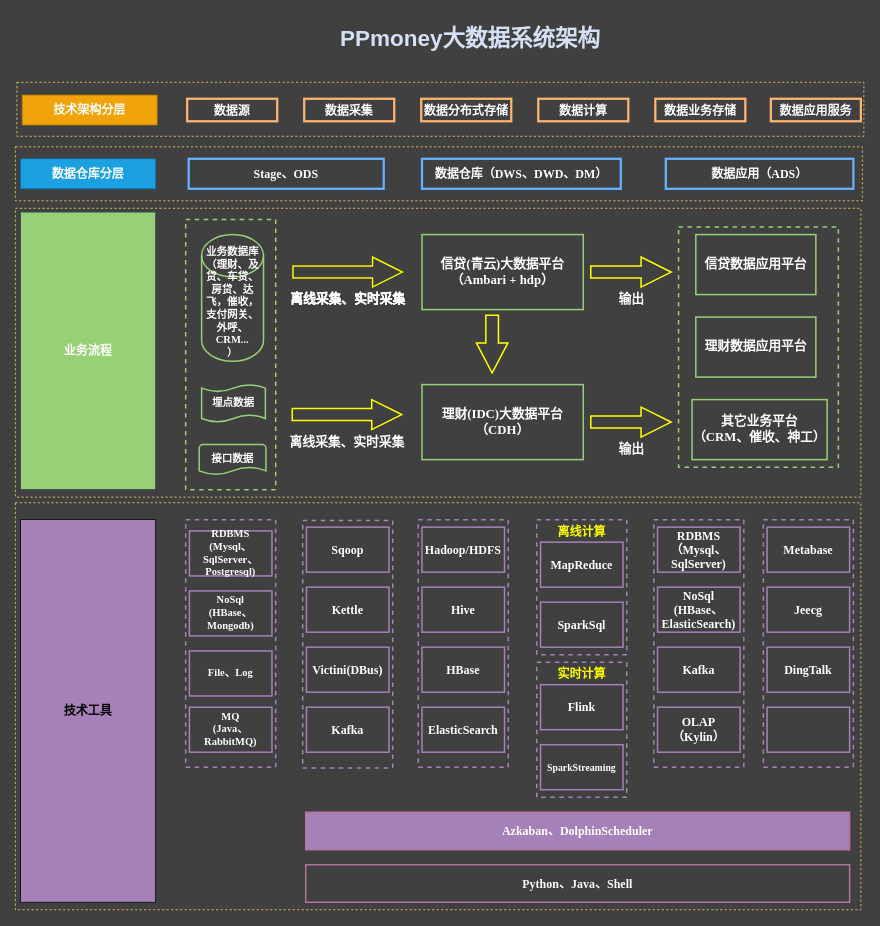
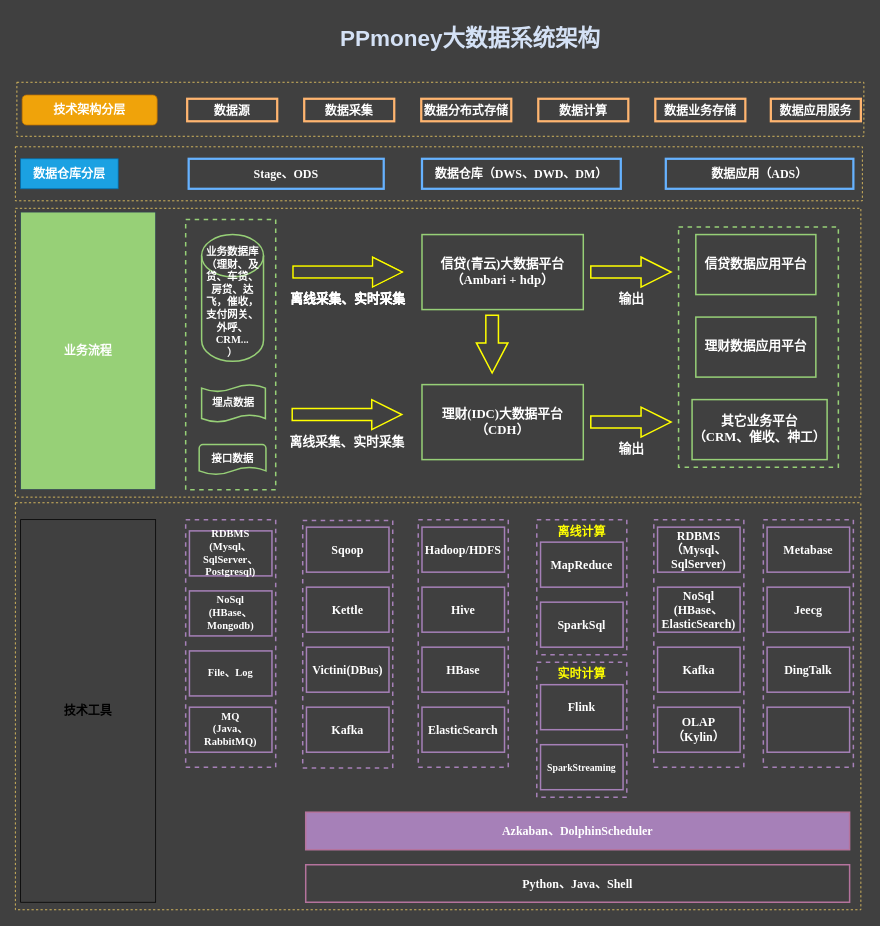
  <mxCell id="0" />
  <mxCell id="1" parent="0" />
  <mxCell id="2" value="" style="rounded=0;whiteSpace=wrap;html=1;fontFamily=Tahoma;fontSize=16;dashed=1;fontStyle=1;fillColor=#404040;strokeColor=#FFD966;" vertex="1" parent="1"><mxGeometry x="22" y="109" width="1129" height="72" as="geometry" /></mxCell>
  <mxCell id="3" value="" style="rounded=0;whiteSpace=wrap;html=1;fontFamily=Tahoma;fontSize=16;dashed=1;fontStyle=1;fillColor=#404040;strokeColor=#FFD966;" vertex="1" parent="1"><mxGeometry x="20" y="195" width="1129" height="72" as="geometry" /></mxCell>
  <mxCell id="4" value="" style="rounded=0;whiteSpace=wrap;html=1;fontFamily=Tahoma;fontSize=16;dashed=1;fontStyle=1;fillColor=#404040;strokeColor=#FFD966;" vertex="1" parent="1"><mxGeometry x="20" y="669.5" width="1127" height="542.5" as="geometry" /></mxCell>
  <mxCell id="5" value="" style="rounded=0;whiteSpace=wrap;html=1;fontFamily=Tahoma;fontSize=16;dashed=1;fontStyle=1;fillColor=#404040;strokeColor=#FFD966;" vertex="1" parent="1"><mxGeometry x="20" y="277" width="1127" height="385" as="geometry" /></mxCell>
  <mxCell id="6" value="" style="rounded=0;whiteSpace=wrap;html=1;fontFamily=Tahoma;fontSize=17;fontStyle=1;strokeWidth=2;dashed=1;strokeColor=#97D077;fillColor=#404040;fontColor=#FFFFFF;" vertex="1" parent="1"><mxGeometry x="904" y="302" width="213" height="320" as="geometry" /></mxCell>
  <mxCell id="7" value="实时计算" style="rounded=0;whiteSpace=wrap;html=1;fontFamily=Tahoma;fontSize=16;verticalAlign=top;fontStyle=1;dashed=1;strokeWidth=2;strokeColor=#A680B8;fillColor=#404040;fontColor=#FFFF00;" vertex="1" parent="1"><mxGeometry x="715" y="882" width="120" height="180" as="geometry" /></mxCell>
  <mxCell id="8" value="数据源" style="text;whiteSpace=wrap;html=1;strokeColor=#FFB570;fontSize=16;align=center;flipH=1;fontStyle=1;strokeWidth=3;fontColor=#FFFFFF;" vertex="1" parent="1"><mxGeometry x="249" width="120" height="30" as="geometry" y="131" /></mxCell>
  <mxCell id="9" value="数据采集" style="text;whiteSpace=wrap;html=1;strokeColor=#FFB570;fontSize=16;align=center;flipH=1;fontStyle=1;strokeWidth=3;fontColor=#FFFFFF;" vertex="1" parent="1"><mxGeometry x="405" width="120" height="30" as="geometry" y="131" /></mxCell>
  <mxCell id="10" value="数据分布式存储" style="text;whiteSpace=wrap;html=1;strokeColor=#FFB570;fontSize=16;align=center;flipH=1;fontStyle=1;strokeWidth=3;fontColor=#FFFFFF;" vertex="1" parent="1"><mxGeometry x="561" width="120" height="30" as="geometry" y="131" /></mxCell>
  <mxCell id="11" value="数据计算" style="text;whiteSpace=wrap;html=1;strokeColor=#FFB570;fontSize=16;align=center;flipH=1;fontStyle=1;strokeWidth=3;fontColor=#FFFFFF;" vertex="1" parent="1"><mxGeometry x="717" width="120" height="30" as="geometry" y="131" /></mxCell>
  <mxCell id="12" value="数据业务存储" style="text;whiteSpace=wrap;html=1;strokeColor=#FFB570;fontSize=16;align=center;flipH=1;fontStyle=1;strokeWidth=3;fontColor=#FFFFFF;" vertex="1" parent="1"><mxGeometry x="873" width="120" height="30" as="geometry" y="131" /></mxCell>
  <mxCell id="13" value="数据应用服务" style="text;whiteSpace=wrap;html=1;strokeColor=#FFB570;fontSize=16;align=center;flipH=1;fontStyle=1;strokeWidth=3;fontColor=#FFFFFF;" vertex="1" parent="1"><mxGeometry x="1027" width="120" height="30" as="geometry" y="131" /></mxCell>
  <mxCell id="14" value="" style="rounded=0;whiteSpace=wrap;html=1;fontFamily=Tahoma;fontSize=16;dashed=1;fontStyle=1;strokeWidth=2;strokeColor=#97D077;fillColor=#404040;fontColor=#FFFFFF;" vertex="1" parent="1"><mxGeometry x="247" y="292" width="120" height="360" as="geometry" /></mxCell>
  <mxCell id="15" value="Stage、ODS" style="rounded=0;whiteSpace=wrap;html=1;fontFamily=Tahoma;fontSize=16;fontStyle=1;strokeColor=#66B2FF;strokeWidth=3;fillColor=#404040;fontColor=#FFFFFF;" vertex="1" parent="1"><mxGeometry x="251" y="211" width="260" height="40" as="geometry" /></mxCell>
  <mxCell id="16" value="业务数据库&lt;br style=&quot;font-size: 14px;&quot;&gt;（理财、及贷、车贷、房贷、达飞，催收，支付网关、外呼、CRM...&lt;br style=&quot;font-size: 14px;&quot;&gt;）" style="strokeWidth=2;html=1;shape=mxgraph.flowchart.database;whiteSpace=wrap;fontFamily=Tahoma;fontSize=14;verticalAlign=bottom;fontStyle=1;fillColor=#404040;fontColor=#FFFFFF;strokeColor=#97D077;" vertex="1" parent="1"><mxGeometry x="268.25" y="312" width="82.5" height="169" as="geometry" /></mxCell>
  <mxCell id="17" value="埋点数据" style="shape=tape;whiteSpace=wrap;html=1;strokeWidth=2;size=0.19;fontFamily=Tahoma;fontSize=14;fontStyle=1;fillColor=#404040;fontColor=#FFFFFF;strokeColor=#97D077;" vertex="1" parent="1"><mxGeometry x="268.25" y="512" width="85" height="50" as="geometry" /></mxCell>
  <mxCell id="18" value="接口数据" style="strokeWidth=2;html=1;shape=mxgraph.flowchart.document2;whiteSpace=wrap;size=0.25;fontFamily=Tahoma;fontSize=14;verticalAlign=middle;fontStyle=1;fillColor=#404040;fontColor=#FFFFFF;strokeColor=#97D077;" vertex="1" parent="1"><mxGeometry x="265" y="592" width="89" height="40" as="geometry" /></mxCell>
  <mxCell id="19" value="" style="rounded=0;whiteSpace=wrap;html=1;fontFamily=Tahoma;fontSize=16;fontStyle=1;dashed=1;strokeWidth=2;strokeColor=#A680B8;fillColor=#404040;fontColor=#FFFFFF;" vertex="1" parent="1"><mxGeometry x="557" y="692" width="120" height="330" as="geometry" /></mxCell>
  <mxCell id="20" value="Hadoop/HDFS" style="rounded=0;whiteSpace=wrap;html=1;fontFamily=Tahoma;fontSize=16;fontStyle=1;strokeWidth=2;strokeColor=#A680B8;fillColor=#404040;fontColor=#FFFFFF;" vertex="1" parent="1"><mxGeometry x="562" y="702" width="110" height="60" as="geometry" /></mxCell>
  <mxCell id="21" value="Hive" style="rounded=0;whiteSpace=wrap;html=1;fontFamily=Tahoma;fontSize=16;fontStyle=1;strokeWidth=2;strokeColor=#A680B8;fillColor=#404040;fontColor=#FFFFFF;" vertex="1" parent="1"><mxGeometry x="562" y="782" width="110" height="60" as="geometry" /></mxCell>
  <mxCell id="22" value="HBase" style="rounded=0;whiteSpace=wrap;html=1;fontFamily=Tahoma;fontSize=16;fontStyle=1;strokeWidth=2;strokeColor=#A680B8;fillColor=#404040;fontColor=#FFFFFF;" vertex="1" parent="1"><mxGeometry x="562" y="862" width="110" height="60" as="geometry" /></mxCell>
  <mxCell id="23" value="ElasticSearch" style="rounded=0;whiteSpace=wrap;html=1;fontFamily=Tahoma;fontSize=16;fontStyle=1;strokeWidth=2;strokeColor=#A680B8;fillColor=#404040;fontColor=#FFFFFF;" vertex="1" parent="1"><mxGeometry x="562" y="942" width="110" height="60" as="geometry" /></mxCell>
  <mxCell id="24" value="业务流程" style="rounded=0;whiteSpace=wrap;html=1;fontFamily=Tahoma;fontSize=16;fontStyle=1;fillColor=#97D077;strokeColor=#314354;fontColor=#ffffff;" vertex="1" parent="1"><mxGeometry x="27" y="282" width="180" height="370" as="geometry" /></mxCell>
- <mxCell id="25" value="技术工具" style="rounded=0;whiteSpace=wrap;html=1;fontFamily=Tahoma;fontSize=16;fontStyle=1;fillColor=#A680B8;" vertex="1" parent="1"><mxGeometry x="27" y="692" width="180" height="510" as="geometry" /></mxCell>
- <mxCell id="26" value="数据仓库分层" style="rounded=0;whiteSpace=wrap;html=1;fontFamily=Tahoma;fontSize=16;strokeColor=#006EAF;fontStyle=1;fillColor=#1ba1e2;fontColor=#FFFFFF;" vertex="1" parent="1"><mxGeometry x="27" y="211" width="180" height="40" as="geometry" /></mxCell>
- <mxCell id="27" value="技术架构分层" style="rounded=0;whiteSpace=wrap;html=1;fontFamily=Tahoma;fontSize=16;strokeColor=#BD7000;fontStyle=1;fillColor=#f0a30a;fontColor=#FFFFFF;" vertex="1" parent="1"><mxGeometry x="29" y="126" width="180" height="40" as="geometry" /></mxCell>
+ <mxCell id="25" value="技术工具" style="rounded=0;whiteSpace=wrap;html=1;fontFamily=Tahoma;fontSize=16;fontStyle=1;fillColor=#404040;" vertex="1" parent="1"><mxGeometry x="27" y="692" width="180" height="510" as="geometry" /></mxCell>
+ <mxCell id="26" value="数据仓库分层" style="rounded=0;whiteSpace=wrap;html=1;fontFamily=Tahoma;fontSize=16;strokeColor=#006EAF;fontStyle=1;fillColor=#1ba1e2;fontColor=#FFFFFF;" vertex="1" parent="1"><mxGeometry x="27" y="211" width="130" height="40" as="geometry" /></mxCell>
+ <mxCell id="27" value="技术架构分层" style="whiteSpace=wrap;html=1;fontFamily=Tahoma;fontSize=16;strokeColor=#BD7000;fontStyle=1;fillColor=#f0a30a;fontColor=#FFFFFF;rounded=1;" vertex="1" parent="1"><mxGeometry x="29" y="126" width="180" height="40" as="geometry" /></mxCell>
  <mxCell id="28" value="数据仓库（DWS、DWD、DM）" style="rounded=0;whiteSpace=wrap;html=1;fontFamily=Tahoma;fontSize=16;fontStyle=1;strokeColor=#66B2FF;strokeWidth=3;fillColor=#404040;fontColor=#FFFFFF;" vertex="1" parent="1"><mxGeometry x="562" y="211" width="265" height="40" as="geometry" /></mxCell>
  <mxCell id="29" value="数据应用（ADS）" style="rounded=0;whiteSpace=wrap;html=1;fontFamily=Tahoma;fontSize=16;fontStyle=1;strokeColor=#66B2FF;strokeWidth=3;fillColor=#404040;fontColor=#FFFFFF;" vertex="1" parent="1"><mxGeometry x="887" y="211" width="250" height="40" as="geometry" /></mxCell>
  <mxCell id="30" value="" style="rounded=0;whiteSpace=wrap;html=1;fontFamily=Tahoma;fontSize=14;fontStyle=1;dashed=1;strokeWidth=2;strokeColor=#A680B8;fillColor=#404040;fontColor=#FFFFFF;" vertex="1" parent="1"><mxGeometry x="247" y="692" width="120" height="330" as="geometry" /></mxCell>
  <mxCell id="31" value="RDBMS&lt;br style=&quot;font-size: 14px;&quot;&gt;(Mysql、SqlServer、Postgresql)" style="rounded=0;whiteSpace=wrap;html=1;fontFamily=Tahoma;fontSize=14;fontStyle=1;strokeWidth=2;strokeColor=#A680B8;fillColor=#404040;fontColor=#FFFFFF;" vertex="1" parent="1"><mxGeometry x="252" y="707" width="110" height="60" as="geometry" /></mxCell>
  <mxCell id="32" value="NoSql&lt;br style=&quot;font-size: 14px;&quot;&gt;(HBase、Mongodb)" style="rounded=0;whiteSpace=wrap;html=1;fontFamily=Tahoma;fontSize=14;fontStyle=1;strokeWidth=2;strokeColor=#A680B8;fillColor=#404040;fontColor=#FFFFFF;" vertex="1" parent="1"><mxGeometry x="252" y="787" width="110" height="60" as="geometry" /></mxCell>
  <mxCell id="33" value="File、Log" style="rounded=0;whiteSpace=wrap;html=1;fontFamily=Tahoma;fontSize=14;fontStyle=1;strokeWidth=2;strokeColor=#A680B8;fillColor=#404040;fontColor=#FFFFFF;" vertex="1" parent="1"><mxGeometry x="252" y="867" width="110" height="60" as="geometry" /></mxCell>
  <mxCell id="34" value="MQ&lt;br style=&quot;font-size: 14px;&quot;&gt;(Java、RabbitMQ)" style="rounded=0;whiteSpace=wrap;html=1;fontFamily=Tahoma;fontSize=14;fontStyle=1;strokeWidth=2;strokeColor=#A680B8;fillColor=#404040;fontColor=#FFFFFF;" vertex="1" parent="1"><mxGeometry x="252" y="942" width="110" height="60" as="geometry" /></mxCell>
  <mxCell id="35" value="信贷(青云)大数据平台&lt;br style=&quot;font-size: 17px;&quot;&gt;（Ambari + hdp）" style="rounded=0;whiteSpace=wrap;html=1;fontFamily=Tahoma;fontSize=17;fontStyle=1;strokeWidth=2;strokeColor=#97D077;fillColor=#404040;fontColor=#FFFFFF;" vertex="1" parent="1"><mxGeometry x="562" y="312" width="215" height="100" as="geometry" /></mxCell>
  <mxCell id="36" value="理财(IDC)大数据平台&lt;br style=&quot;font-size: 17px;&quot;&gt;（CDH）" style="rounded=0;whiteSpace=wrap;html=1;fontFamily=Tahoma;fontSize=17;fontStyle=1;strokeWidth=2;strokeColor=#97D077;fillColor=#404040;fontColor=#FFFFFF;" vertex="1" parent="1"><mxGeometry x="562" y="512" width="215" height="100" as="geometry" /></mxCell>
  <mxCell id="37" value="离线采集、实时采集" style="verticalLabelPosition=bottom;verticalAlign=top;html=1;strokeWidth=2;shape=mxgraph.arrows2.arrow;dy=0.6;dx=40;notch=0;fontFamily=Tahoma;fontSize=17;fontStyle=1;fillColor=#404040;fontColor=#FFFFFF;" vertex="1" parent="1"><mxGeometry x="390" y="342" width="146" height="40" as="geometry" /></mxCell>
  <mxCell id="38" value="" style="rounded=0;whiteSpace=wrap;html=1;fontFamily=Tahoma;fontSize=16;fontStyle=1;dashed=1;strokeWidth=2;strokeColor=#A680B8;fillColor=#404040;fontColor=#FFFFFF;" vertex="1" parent="1"><mxGeometry x="403" y="693" width="120" height="330" as="geometry" /></mxCell>
  <mxCell id="39" value="Sqoop" style="rounded=0;whiteSpace=wrap;html=1;fontFamily=Tahoma;fontSize=16;fontStyle=1;strokeWidth=2;strokeColor=#A680B8;fillColor=#404040;fontColor=#FFFFFF;" vertex="1" parent="1"><mxGeometry x="408" y="702" width="110" height="60" as="geometry" /></mxCell>
  <mxCell id="40" value="Kettle" style="rounded=0;whiteSpace=wrap;html=1;fontFamily=Tahoma;fontSize=16;fontStyle=1;strokeWidth=2;strokeColor=#A680B8;fillColor=#404040;fontColor=#FFFFFF;" vertex="1" parent="1"><mxGeometry x="408" y="782" width="110" height="60" as="geometry" /></mxCell>
  <mxCell id="41" value="Victini(DBus)" style="rounded=0;whiteSpace=wrap;html=1;fontFamily=Tahoma;fontSize=16;fontStyle=1;strokeWidth=2;strokeColor=#A680B8;fillColor=#404040;fontColor=#FFFFFF;" vertex="1" parent="1"><mxGeometry x="408" y="862" width="110" height="60" as="geometry" /></mxCell>
  <mxCell id="42" value="Kafka" style="rounded=0;whiteSpace=wrap;html=1;fontFamily=Tahoma;fontSize=16;fontStyle=1;strokeWidth=2;strokeColor=#A680B8;fillColor=#404040;fontColor=#FFFFFF;" vertex="1" parent="1"><mxGeometry x="408" y="942" width="110" height="60" as="geometry" /></mxCell>
  <mxCell id="43" value="离线计算" style="rounded=0;whiteSpace=wrap;html=1;fontFamily=Tahoma;fontSize=16;verticalAlign=top;fontStyle=1;dashed=1;strokeWidth=2;strokeColor=#A680B8;fillColor=#404040;fontColor=#FFFF00;" vertex="1" parent="1"><mxGeometry x="715" y="692" width="120" height="180" as="geometry" /></mxCell>
  <mxCell id="44" value="MapReduce" style="rounded=0;whiteSpace=wrap;html=1;fontFamily=Tahoma;fontSize=16;fontStyle=1;strokeWidth=2;strokeColor=#A680B8;fillColor=#404040;fontColor=#FFFFFF;" vertex="1" parent="1"><mxGeometry x="720" y="722" width="110" height="60" as="geometry" /></mxCell>
  <mxCell id="45" value="SparkSql" style="rounded=0;whiteSpace=wrap;html=1;fontFamily=Tahoma;fontSize=16;fontStyle=1;strokeWidth=2;strokeColor=#A680B8;fillColor=#404040;fontColor=#FFFFFF;" vertex="1" parent="1"><mxGeometry x="720" y="802" width="110" height="60" as="geometry" /></mxCell>
  <mxCell id="46" value="Flink" style="rounded=0;whiteSpace=wrap;html=1;fontFamily=Tahoma;fontSize=16;fontStyle=1;strokeWidth=2;strokeColor=#A680B8;fillColor=#404040;fontColor=#FFFFFF;" vertex="1" parent="1"><mxGeometry x="720" y="912" width="110" height="60" as="geometry" /></mxCell>
  <mxCell id="47" value="SparkStreaming" style="rounded=0;whiteSpace=wrap;html=1;fontFamily=Tahoma;fontSize=13;fontStyle=1;strokeWidth=2;strokeColor=#A680B8;fillColor=#404040;fontColor=#FFFFFF;" vertex="1" parent="1"><mxGeometry x="720" y="992" width="110" height="60" as="geometry" /></mxCell>
  <mxCell id="48" value="" style="verticalLabelPosition=bottom;verticalAlign=top;html=1;strokeWidth=2;shape=mxgraph.arrows2.arrow;dy=0.6;dx=40;notch=0;fontFamily=Tahoma;fontSize=17;rotation=90;fontStyle=1;fillColor=#404040;fontColor=#FFFFFF;strokeColor=#FFFF00;" vertex="1" parent="1"><mxGeometry x="617" y="437" width="77" height="42" as="geometry" /></mxCell>
  <mxCell id="49" value="离线采集、实时采集" style="verticalLabelPosition=bottom;verticalAlign=top;html=1;strokeWidth=2;shape=mxgraph.arrows2.arrow;dy=0.6;dx=40;notch=0;fontFamily=Tahoma;fontSize=17;fontStyle=1;strokeColor=#FFFF00;fillColor=#404040;fontColor=#FFFFFF;" vertex="1" parent="1"><mxGeometry x="389" y="532" width="146" height="40" as="geometry" /></mxCell>
  <mxCell id="50" value="Azkaban、DolphinScheduler" style="rounded=0;whiteSpace=wrap;html=1;fontFamily=Tahoma;fontSize=16;fontStyle=1;strokeColor=#B5739D;strokeWidth=2;fillColor=#a680b8;fontColor=#FFFFFF;" vertex="1" parent="1"><mxGeometry x="407" y="1082" width="725" height="50" as="geometry" /></mxCell>
  <mxCell id="51" value="信贷数据应用平台" style="rounded=0;whiteSpace=wrap;html=1;fontFamily=Tahoma;fontSize=17;fontStyle=1;strokeWidth=2;strokeColor=#97D077;fillColor=#404040;fontColor=#FFFFFF;" vertex="1" parent="1"><mxGeometry x="927" y="312" width="160" height="80" as="geometry" /></mxCell>
  <mxCell id="52" value="理财数据应用平台" style="rounded=0;whiteSpace=wrap;html=1;fontFamily=Tahoma;fontSize=17;fontStyle=1;strokeWidth=2;strokeColor=#97D077;fillColor=#404040;fontColor=#FFFFFF;" vertex="1" parent="1"><mxGeometry x="927" y="422" width="160" height="80" as="geometry" /></mxCell>
  <mxCell id="53" value="" style="rounded=0;whiteSpace=wrap;html=1;fontFamily=Tahoma;fontSize=16;fontStyle=1;dashed=1;strokeWidth=2;strokeColor=#A680B8;fillColor=#404040;fontColor=#FFFFFF;" vertex="1" parent="1"><mxGeometry x="1017" y="692" width="120" height="330" as="geometry" /></mxCell>
  <mxCell id="54" value="Metabase" style="rounded=0;whiteSpace=wrap;html=1;fontFamily=Tahoma;fontSize=16;fontStyle=1;strokeWidth=2;strokeColor=#A680B8;fillColor=#404040;fontColor=#FFFFFF;" vertex="1" parent="1"><mxGeometry x="1022" y="702" width="110" height="60" as="geometry" /></mxCell>
  <mxCell id="55" value="Jeecg" style="rounded=0;whiteSpace=wrap;html=1;fontFamily=Tahoma;fontSize=16;fontStyle=1;strokeWidth=2;strokeColor=#A680B8;fillColor=#404040;fontColor=#FFFFFF;" vertex="1" parent="1"><mxGeometry x="1022" y="782" width="110" height="60" as="geometry" /></mxCell>
  <mxCell id="56" value="DingTalk" style="rounded=0;whiteSpace=wrap;html=1;fontFamily=Tahoma;fontSize=16;fontStyle=1;strokeWidth=2;strokeColor=#A680B8;fillColor=#404040;fontColor=#FFFFFF;" vertex="1" parent="1"><mxGeometry x="1022" y="862" width="110" height="60" as="geometry" /></mxCell>
  <mxCell id="57" value="" style="rounded=0;whiteSpace=wrap;html=1;fontFamily=Tahoma;fontSize=16;fontStyle=1;strokeWidth=2;strokeColor=#A680B8;fillColor=#404040;fontColor=#FFFFFF;" vertex="1" parent="1"><mxGeometry x="1022" y="942" width="110" height="60" as="geometry" /></mxCell>
  <mxCell id="58" value="" style="rounded=0;whiteSpace=wrap;html=1;fontFamily=Tahoma;fontSize=16;fontStyle=1;dashed=1;strokeWidth=2;strokeColor=#A680B8;fillColor=#404040;fontColor=#FFFFFF;" vertex="1" parent="1"><mxGeometry x="871" y="692" width="120" height="330" as="geometry" /></mxCell>
  <mxCell id="59" value="RDBMS&lt;br style=&quot;font-size: 16px;&quot;&gt;（Mysql、SqlServer)" style="rounded=0;whiteSpace=wrap;html=1;fontFamily=Tahoma;fontSize=16;fontStyle=1;strokeWidth=2;strokeColor=#A680B8;fillColor=#404040;fontColor=#FFFFFF;" vertex="1" parent="1"><mxGeometry x="876" y="702" width="110" height="60" as="geometry" /></mxCell>
  <mxCell id="60" value="NoSql&lt;br style=&quot;font-size: 16px;&quot;&gt;(HBase、ElasticSearch)" style="rounded=0;whiteSpace=wrap;html=1;fontFamily=Tahoma;fontSize=16;fontStyle=1;strokeWidth=2;strokeColor=#A680B8;fillColor=#404040;fontColor=#FFFFFF;" vertex="1" parent="1"><mxGeometry x="876" y="782" width="110" height="60" as="geometry" /></mxCell>
  <mxCell id="61" value="Kafka" style="rounded=0;whiteSpace=wrap;html=1;fontFamily=Tahoma;fontSize=16;fontStyle=1;strokeWidth=2;strokeColor=#A680B8;fillColor=#404040;fontColor=#FFFFFF;" vertex="1" parent="1"><mxGeometry x="876" y="862" width="110" height="60" as="geometry" /></mxCell>
  <mxCell id="62" value="输出" style="verticalLabelPosition=bottom;verticalAlign=top;html=1;strokeWidth=2;shape=mxgraph.arrows2.arrow;dy=0.6;dx=40;notch=0;fontFamily=Tahoma;fontSize=17;fontStyle=1;strokeColor=#FFFF00;fillColor=#404040;fontColor=#FFFFFF;" vertex="1" parent="1"><mxGeometry x="787" y="342" width="107" height="40" as="geometry" /></mxCell>
  <mxCell id="63" value="其它业务平台&lt;br&gt;（CRM、催收、神工）" style="rounded=0;whiteSpace=wrap;html=1;fontFamily=Tahoma;fontSize=17;fontStyle=1;strokeWidth=2;strokeColor=#97D077;fillColor=#404040;fontColor=#FFFFFF;" vertex="1" parent="1"><mxGeometry x="922" y="532" width="180" height="80" as="geometry" /></mxCell>
  <mxCell id="64" value="输出" style="verticalLabelPosition=bottom;verticalAlign=top;html=1;strokeWidth=2;shape=mxgraph.arrows2.arrow;dy=0.6;dx=40;notch=0;fontFamily=Tahoma;fontSize=17;fontStyle=1;strokeColor=#FFFF00;fillColor=#404040;fontColor=#FFFFFF;" vertex="1" parent="1"><mxGeometry x="787" y="542" width="107" height="40" as="geometry" /></mxCell>
  <mxCell id="65" value="OLAP&lt;br&gt;（Kylin）" style="rounded=0;whiteSpace=wrap;html=1;fontFamily=Tahoma;fontSize=16;fontStyle=1;strokeWidth=2;strokeColor=#A680B8;fillColor=#404040;fontColor=#FFFFFF;" vertex="1" parent="1"><mxGeometry x="876" y="942" width="110" height="60" as="geometry" /></mxCell>
  <mxCell id="66" value="Python、Java、Shell" style="rounded=0;whiteSpace=wrap;html=1;fontFamily=Tahoma;fontSize=16;fontStyle=1;strokeColor=#B5739D;strokeWidth=2;fillColor=#404040;fontColor=#FFFFFF;" vertex="1" parent="1"><mxGeometry x="407" y="1152" width="725" height="50" as="geometry" /></mxCell>
  <mxCell id="67" value="离线采集、实时采集" style="verticalLabelPosition=bottom;verticalAlign=top;html=1;strokeWidth=2;shape=mxgraph.arrows2.arrow;dy=0.6;dx=40;notch=0;fontFamily=Tahoma;fontSize=17;fontStyle=1;fillColor=#404040;fontColor=#FFFFFF;" vertex="1" parent="1"><mxGeometry x="390" y="342" width="146" height="40" as="geometry" /></mxCell>
  <mxCell id="68" value="离线采集、实时采集" style="verticalLabelPosition=bottom;verticalAlign=top;html=1;strokeWidth=2;shape=mxgraph.arrows2.arrow;dy=0.6;dx=40;notch=0;fontFamily=Tahoma;fontSize=17;fontStyle=1;strokeColor=#FFFF00;fillColor=#404040;fontColor=#FFFFFF;" vertex="1" parent="1"><mxGeometry x="390" y="342" width="146" height="40" as="geometry" /></mxCell>
  <mxCell id="69" value="PPmoney大数据系统架构" style="rounded=0;whiteSpace=wrap;html=1;strokeColor=none;strokeWidth=2;fontSize=30;fillColor=none;fontStyle=1;fontColor=#D4E1F5;" vertex="1" parent="1"><mxGeometry x="289" y="20" width="675" height="60" as="geometry" /></mxCell>
